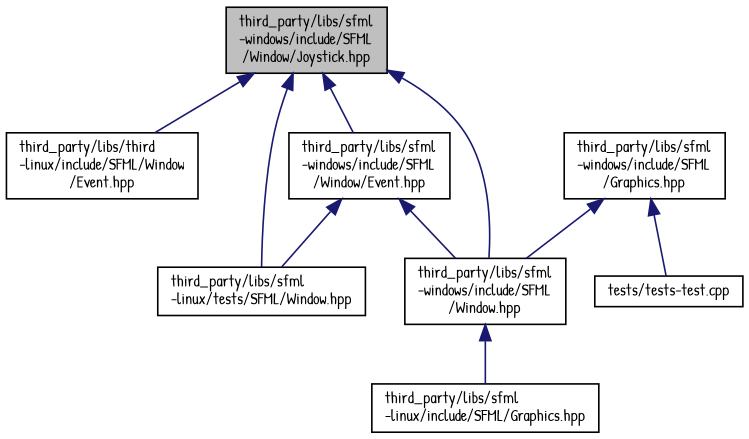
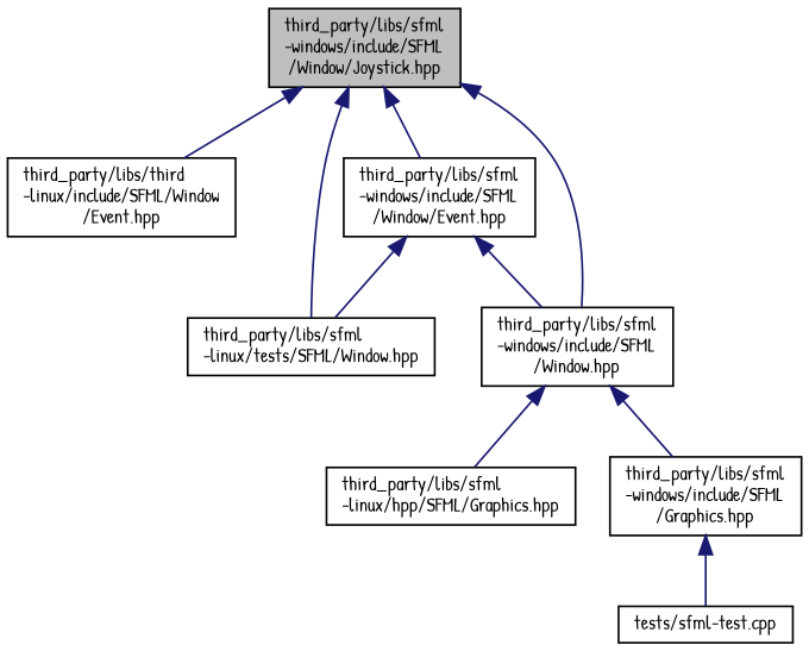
  digraph {
    fontname="Patrick Hand"
    node [color=black fillcolor=white fontname="Patrick Hand" fontsize=10 shape=record style=filled]
    edge [color=midnightblue dir=back fontname="Patrick Hand" fontsize=10 labelfontname=Helvetica labelfontsize=10 style=solid]
    n1 [fillcolor=grey75 fontcolor=black height=0.2 label="third_party/libs/sfml\l-windows/include/SFML\l/Window/Joystick.hpp" width=0.4]
    n2 [height=0.2 label="third_party/libs/third\l-linux/include/SFML/Window\l/Event.hpp" width=0.4]
    n3 [height=0.2 label="third_party/libs/sfml\l-linux/tests/SFML/Window.hpp" width=0.4]
    n4 [height=0.2 label="third_party/libs/sfml\l-windows/include/SFML\l/Window/Event.hpp" width=0.4]
    n5 [height=0.2 label="third_party/libs/sfml\l-windows/include/SFML\l/Window.hpp" width=0.4]
-   n6 [height=0.2 label="third_party/libs/sfml\l-linux/include/SFML/Graphics.hpp" width=0.4]
+   n6 [height=0.2 label="third_party/libs/sfml\l-linux/hpp/SFML/Graphics.hpp" width=0.4]
    n7 [height=0.2 label="third_party/libs/sfml\l-windows/include/SFML\l/Graphics.hpp" width=0.4]
-   n8 [height=0.2 label="tests/tests-test.cpp" width=0.4]
+   n8 [height=0.2 label="tests/sfml-test.cpp" width=0.4]
    n1 -> n2
    n1 -> n3
    n1 -> n4
    n1 -> n5
    n4 -> n3
    n4 -> n5
    n5 -> n6
-   n7 -> n5
+   n5 -> n7
    n7 -> n8
  }
